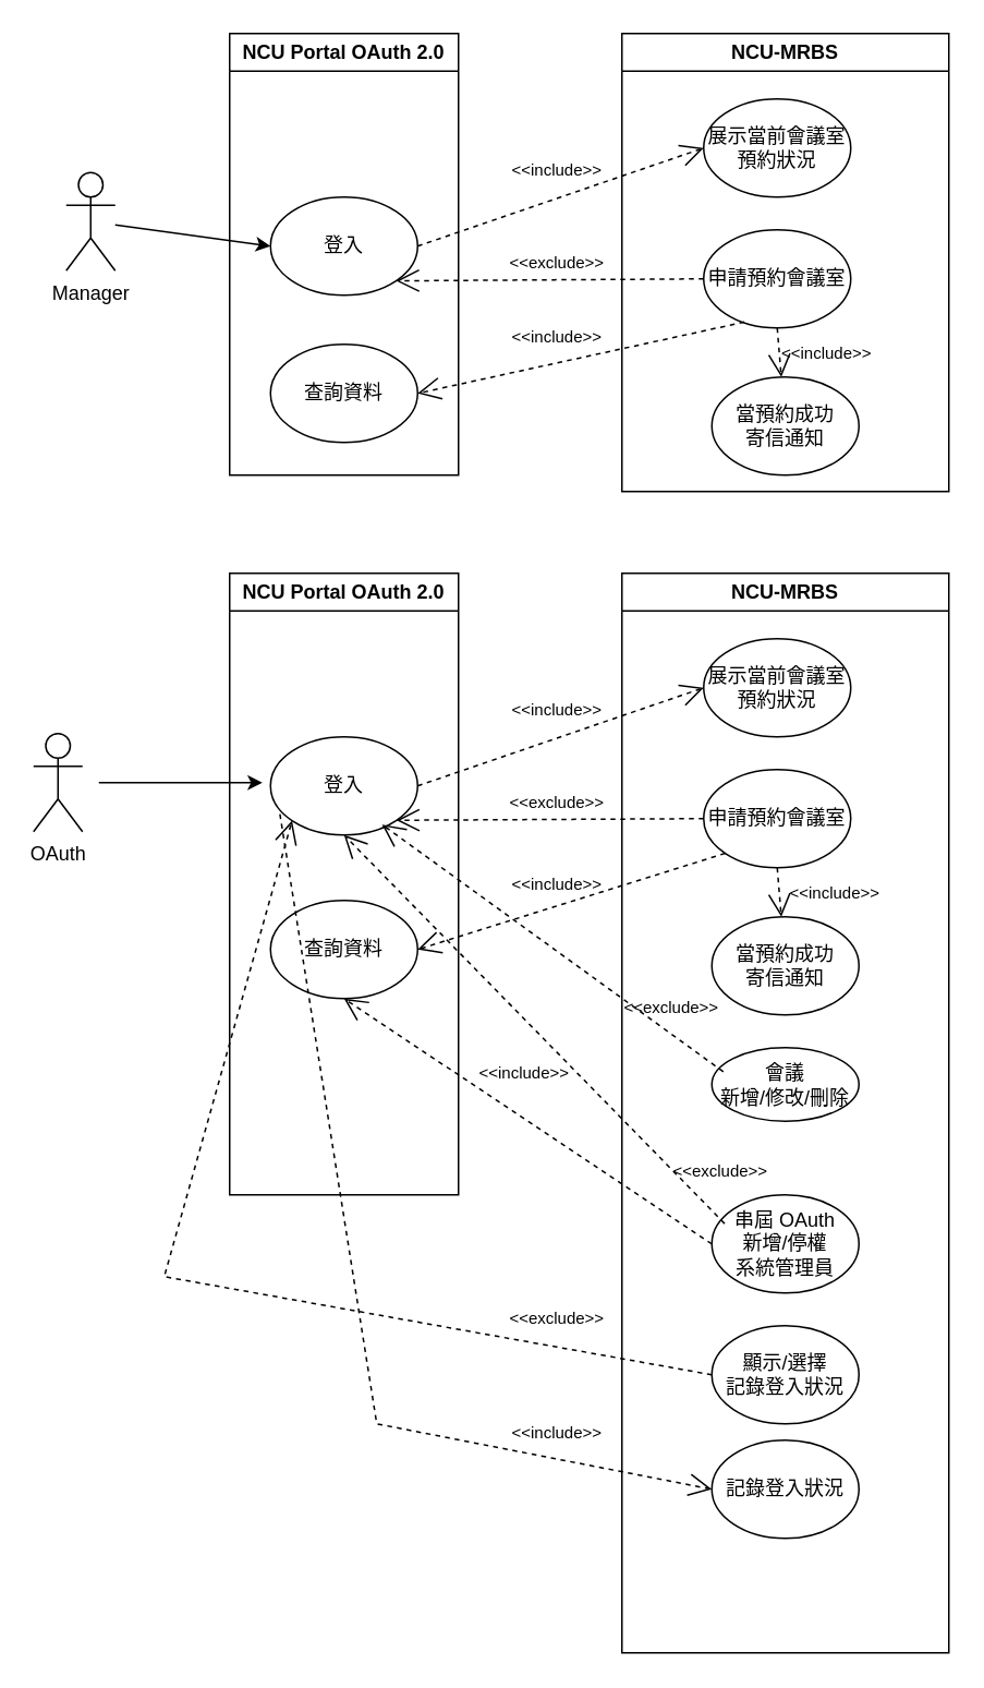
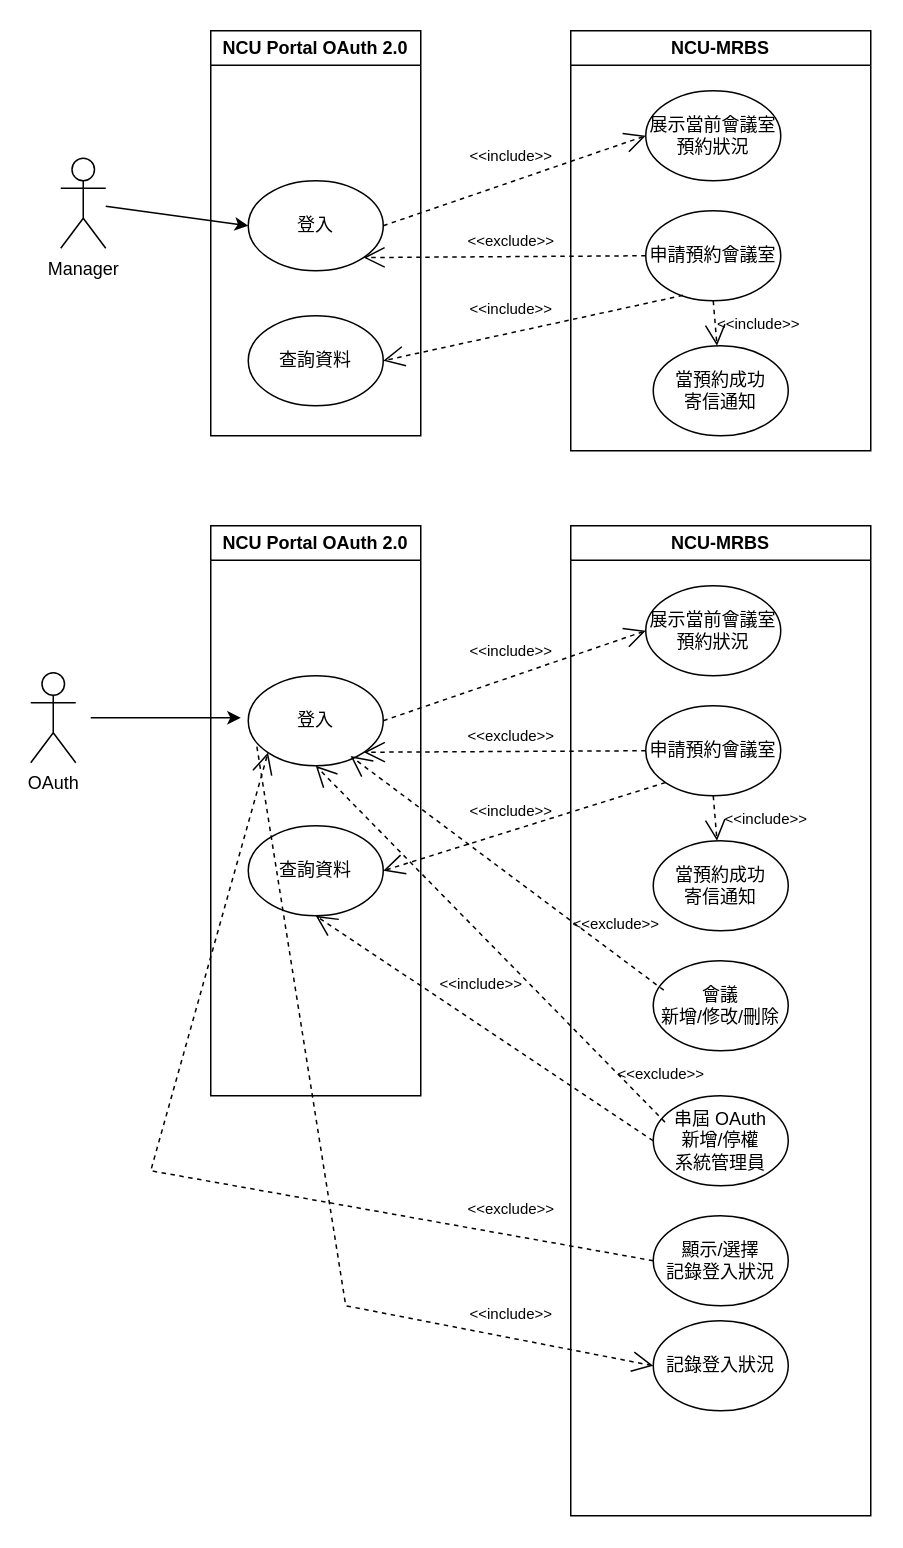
  <mxCell id="0" />
  <mxCell id="1" parent="0" />
  <mxCell id="2" value="Manager" style="shape=umlActor;verticalLabelPosition=bottom;verticalAlign=top;html=1;outlineConnect=0;" vertex="1" parent="1"><mxGeometry x="40" y="105" width="30" height="60" as="geometry" /></mxCell>
  <mxCell id="3" value="NCU Portal OAuth 2.0" style="swimlane;whiteSpace=wrap;html=1;startSize=23;" vertex="1" parent="1"><mxGeometry x="140" y="20" width="140" height="270" as="geometry" /></mxCell>
  <mxCell id="4" value="登入" style="ellipse;whiteSpace=wrap;html=1;" vertex="1" parent="3"><mxGeometry x="25" y="100" width="90" height="60" as="geometry" /></mxCell>
  <mxCell id="5" value="查詢資料" style="ellipse;whiteSpace=wrap;html=1;" vertex="1" parent="3"><mxGeometry x="25" y="190" width="90" height="60" as="geometry" /></mxCell>
  <mxCell id="6" value="OAuth" style="shape=umlActor;verticalLabelPosition=bottom;verticalAlign=top;html=1;outlineConnect=0;" vertex="1" parent="1"><mxGeometry x="20" y="448" width="30" height="60" as="geometry" /></mxCell>
  <mxCell id="7" value="" style="endArrow=classic;html=1;rounded=0;" edge="1" parent="1"><mxGeometry width="50" height="50" relative="1" as="geometry"><mxPoint x="60" y="478" as="sourcePoint" /><mxPoint x="160" y="478" as="targetPoint" /></mxGeometry></mxCell>
  <mxCell id="8" value="" style="endArrow=classic;html=1;rounded=0;entryX=0;entryY=0.5;entryDx=0;entryDy=0;" edge="1" parent="1" source="2" target="4"><mxGeometry width="50" height="50" relative="1" as="geometry"><mxPoint x="100" y="230" as="sourcePoint" /><mxPoint x="160" y="150" as="targetPoint" /></mxGeometry></mxCell>
  <mxCell id="9" value="NCU-MRBS" style="swimlane;whiteSpace=wrap;html=1;startSize=23;" vertex="1" parent="1"><mxGeometry x="380" y="20" width="200" height="280" as="geometry" /></mxCell>
  <mxCell id="10" value="展示當前會議室預約狀況" style="ellipse;whiteSpace=wrap;html=1;" vertex="1" parent="9"><mxGeometry x="50" y="40" width="90" height="60" as="geometry" /></mxCell>
  <mxCell id="11" value="申請預約會議室" style="ellipse;whiteSpace=wrap;html=1;" vertex="1" parent="9"><mxGeometry x="50" y="120" width="90" height="60" as="geometry" /></mxCell>
  <mxCell id="12" value="當預約成功&lt;div&gt;寄信通知&lt;/div&gt;" style="ellipse;whiteSpace=wrap;html=1;" vertex="1" parent="9"><mxGeometry x="55" y="210" width="90" height="60" as="geometry" /></mxCell>
  <mxCell id="13" value="" style="endArrow=open;endSize=12;dashed=1;html=1;rounded=0;exitX=0.5;exitY=1;exitDx=0;exitDy=0;" edge="1" parent="9" source="11" target="12"><mxGeometry width="160" relative="1" as="geometry"><mxPoint x="-40" y="240" as="sourcePoint" /><mxPoint x="70" y="90" as="targetPoint" /></mxGeometry></mxCell>
  <mxCell id="14" value="&lt;font style=&quot;font-size: 10px;&quot;&gt;&amp;lt;&amp;lt;include&amp;gt;&amp;gt;&lt;/font&gt;" style="text;html=1;align=center;verticalAlign=middle;resizable=0;points=[];autosize=1;strokeColor=none;fillColor=none;" vertex="1" parent="9"><mxGeometry x="85" y="180" width="80" height="30" as="geometry" /></mxCell>
  <mxCell id="15" value="" style="endArrow=open;endSize=12;dashed=1;html=1;rounded=0;exitX=1;exitY=0.5;exitDx=0;exitDy=0;entryX=0;entryY=0.5;entryDx=0;entryDy=0;" edge="1" parent="1" source="4" target="10"><mxGeometry width="160" relative="1" as="geometry"><mxPoint x="300" y="80" as="sourcePoint" /><mxPoint x="460" y="80" as="targetPoint" /></mxGeometry></mxCell>
  <mxCell id="16" value="&lt;font style=&quot;font-size: 10px;&quot;&gt;&amp;lt;&amp;lt;include&amp;gt;&amp;gt;&lt;/font&gt;" style="text;html=1;align=center;verticalAlign=middle;resizable=0;points=[];autosize=1;strokeColor=none;fillColor=none;" vertex="1" parent="1"><mxGeometry x="300" y="88" width="80" height="30" as="geometry" /></mxCell>
  <mxCell id="17" value="" style="endArrow=open;endSize=12;dashed=1;html=1;rounded=0;exitX=0;exitY=0.5;exitDx=0;exitDy=0;entryX=1;entryY=1;entryDx=0;entryDy=0;" edge="1" parent="1" source="11" target="4"><mxGeometry width="160" relative="1" as="geometry"><mxPoint x="260" y="150" as="sourcePoint" /><mxPoint x="260" y="160" as="targetPoint" /></mxGeometry></mxCell>
  <mxCell id="18" value="&lt;font style=&quot;font-size: 10px;&quot;&gt;&amp;lt;&amp;lt;exclude&amp;gt;&amp;gt;&lt;/font&gt;" style="text;html=1;align=center;verticalAlign=middle;resizable=0;points=[];autosize=1;strokeColor=none;fillColor=none;" vertex="1" parent="1"><mxGeometry x="300" y="145" width="80" height="30" as="geometry" /></mxCell>
  <mxCell id="19" value="NCU Portal OAuth 2.0" style="swimlane;whiteSpace=wrap;html=1;startSize=23;" vertex="1" parent="1"><mxGeometry x="140" y="350" width="140" height="380" as="geometry" /></mxCell>
  <mxCell id="20" value="登入" style="ellipse;whiteSpace=wrap;html=1;" vertex="1" parent="19"><mxGeometry x="25" y="100" width="90" height="60" as="geometry" /></mxCell>
  <mxCell id="21" value="查詢資料" style="ellipse;whiteSpace=wrap;html=1;" vertex="1" parent="19"><mxGeometry x="25" y="200" width="90" height="60" as="geometry" /></mxCell>
  <mxCell id="22" value="NCU-MRBS" style="swimlane;whiteSpace=wrap;html=1;startSize=23;" vertex="1" parent="1"><mxGeometry x="380" y="350" width="200" height="660" as="geometry" /></mxCell>
  <mxCell id="23" value="展示當前會議室預約狀況" style="ellipse;whiteSpace=wrap;html=1;" vertex="1" parent="22"><mxGeometry x="50" y="40" width="90" height="60" as="geometry" /></mxCell>
- <mxCell id="24" value="會議&lt;div&gt;新增/修改/刪除&lt;/div&gt;" style="ellipse;whiteSpace=wrap;html=1;" vertex="1" parent="22"><mxGeometry x="55" y="290" width="90" height="45" as="geometry" /></mxCell>
+ <mxCell id="24" value="會議&lt;div&gt;新增/修改/刪除&lt;/div&gt;" style="ellipse;whiteSpace=wrap;html=1;" vertex="1" parent="22"><mxGeometry x="55" y="290" width="90" height="60" as="geometry" /></mxCell>
  <mxCell id="25" value="串屆 OAuth&lt;div&gt;新增/停權&lt;div&gt;系統管理員&lt;/div&gt;&lt;/div&gt;" style="ellipse;whiteSpace=wrap;html=1;" vertex="1" parent="22"><mxGeometry x="55" y="380" width="90" height="60" as="geometry" /></mxCell>
  <mxCell id="26" value="顯示/選擇&lt;div&gt;記錄登入狀況&lt;/div&gt;" style="ellipse;whiteSpace=wrap;html=1;" vertex="1" parent="22"><mxGeometry x="55" y="460" width="90" height="60" as="geometry" /></mxCell>
  <mxCell id="27" value="記錄登入狀況" style="ellipse;whiteSpace=wrap;html=1;" vertex="1" parent="22"><mxGeometry x="55" y="530" width="90" height="60" as="geometry" /></mxCell>
  <mxCell id="28" value="申請預約會議室" style="ellipse;whiteSpace=wrap;html=1;" vertex="1" parent="22"><mxGeometry x="50" y="120" width="90" height="60" as="geometry" /></mxCell>
  <mxCell id="29" value="當預約成功&lt;div&gt;寄信通知&lt;/div&gt;" style="ellipse;whiteSpace=wrap;html=1;" vertex="1" parent="22"><mxGeometry x="55" y="210" width="90" height="60" as="geometry" /></mxCell>
  <mxCell id="30" value="" style="endArrow=open;endSize=12;dashed=1;html=1;rounded=0;exitX=0.5;exitY=1;exitDx=0;exitDy=0;" edge="1" parent="22" source="28" target="29"><mxGeometry width="160" relative="1" as="geometry"><mxPoint x="-40" y="240" as="sourcePoint" /><mxPoint x="70" y="90" as="targetPoint" /></mxGeometry></mxCell>
  <mxCell id="31" value="" style="endArrow=open;endSize=12;dashed=1;html=1;rounded=0;exitX=0;exitY=0.5;exitDx=0;exitDy=0;entryX=1;entryY=1;entryDx=0;entryDy=0;" edge="1" parent="22" source="28"><mxGeometry width="160" relative="1" as="geometry"><mxPoint x="-120" y="130" as="sourcePoint" /><mxPoint x="-138" y="151" as="targetPoint" /></mxGeometry></mxCell>
  <mxCell id="32" value="&lt;font style=&quot;font-size: 10px;&quot;&gt;&amp;lt;&amp;lt;exclude&amp;gt;&amp;gt;&lt;/font&gt;" style="text;html=1;align=center;verticalAlign=middle;resizable=0;points=[];autosize=1;strokeColor=none;fillColor=none;" vertex="1" parent="22"><mxGeometry x="-80" y="125" width="80" height="30" as="geometry" /></mxCell>
  <mxCell id="33" value="&lt;font style=&quot;font-size: 10px;&quot;&gt;&amp;lt;&amp;lt;include&amp;gt;&amp;gt;&lt;/font&gt;" style="text;html=1;align=center;verticalAlign=middle;resizable=0;points=[];autosize=1;strokeColor=none;fillColor=none;" vertex="1" parent="22"><mxGeometry x="90" y="180" width="80" height="30" as="geometry" /></mxCell>
  <mxCell id="34" value="&lt;font style=&quot;font-size: 10px;&quot;&gt;&amp;lt;&amp;lt;exclude&amp;gt;&amp;gt;&lt;/font&gt;" style="text;html=1;align=center;verticalAlign=middle;resizable=0;points=[];autosize=1;strokeColor=none;fillColor=none;" vertex="1" parent="22"><mxGeometry x="-10" y="250" width="80" height="30" as="geometry" /></mxCell>
  <mxCell id="35" value="&lt;font style=&quot;font-size: 10px;&quot;&gt;&amp;lt;&amp;lt;exclude&amp;gt;&amp;gt;&lt;/font&gt;" style="text;html=1;align=center;verticalAlign=middle;resizable=0;points=[];autosize=1;strokeColor=none;fillColor=none;" vertex="1" parent="22"><mxGeometry x="20" y="350" width="80" height="30" as="geometry" /></mxCell>
  <mxCell id="36" value="" style="endArrow=open;endSize=12;dashed=1;html=1;rounded=0;exitX=1;exitY=0.5;exitDx=0;exitDy=0;entryX=0;entryY=0.5;entryDx=0;entryDy=0;" edge="1" parent="1" source="20" target="23"><mxGeometry width="160" relative="1" as="geometry"><mxPoint x="300" y="410" as="sourcePoint" /><mxPoint x="460" y="410" as="targetPoint" /></mxGeometry></mxCell>
  <mxCell id="37" value="&lt;font style=&quot;font-size: 10px;&quot;&gt;&amp;lt;&amp;lt;include&amp;gt;&amp;gt;&lt;/font&gt;" style="text;html=1;align=center;verticalAlign=middle;resizable=0;points=[];autosize=1;strokeColor=none;fillColor=none;" vertex="1" parent="1"><mxGeometry x="300" y="418" width="80" height="30" as="geometry" /></mxCell>
  <mxCell id="38" value="" style="endArrow=open;endSize=12;dashed=1;html=1;rounded=0;exitX=0.276;exitY=0.94;exitDx=0;exitDy=0;entryX=1;entryY=0.5;entryDx=0;entryDy=0;exitPerimeter=0;" edge="1" parent="1" source="11" target="5"><mxGeometry width="160" relative="1" as="geometry"><mxPoint x="440" y="180" as="sourcePoint" /><mxPoint x="252" y="181" as="targetPoint" /></mxGeometry></mxCell>
  <mxCell id="39" value="&lt;font style=&quot;font-size: 10px;&quot;&gt;&amp;lt;&amp;lt;include&amp;gt;&amp;gt;&lt;/font&gt;" style="text;html=1;align=center;verticalAlign=middle;resizable=0;points=[];autosize=1;strokeColor=none;fillColor=none;" vertex="1" parent="1"><mxGeometry x="300" y="190" width="80" height="30" as="geometry" /></mxCell>
  <mxCell id="40" value="" style="endArrow=open;endSize=12;dashed=1;html=1;rounded=0;exitX=0;exitY=1;exitDx=0;exitDy=0;entryX=1;entryY=0.5;entryDx=0;entryDy=0;" edge="1" parent="1" source="28" target="21"><mxGeometry width="160" relative="1" as="geometry"><mxPoint x="465" y="206" as="sourcePoint" /><mxPoint x="265" y="250" as="targetPoint" /></mxGeometry></mxCell>
  <mxCell id="41" value="&lt;font style=&quot;font-size: 10px;&quot;&gt;&amp;lt;&amp;lt;include&amp;gt;&amp;gt;&lt;/font&gt;" style="text;html=1;align=center;verticalAlign=middle;resizable=0;points=[];autosize=1;strokeColor=none;fillColor=none;" vertex="1" parent="1"><mxGeometry x="300" y="525" width="80" height="30" as="geometry" /></mxCell>
  <mxCell id="42" value="" style="endArrow=open;endSize=12;dashed=1;html=1;rounded=0;exitX=0;exitY=0.5;exitDx=0;exitDy=0;entryX=0.5;entryY=1;entryDx=0;entryDy=0;" edge="1" parent="1" source="25" target="21"><mxGeometry width="160" relative="1" as="geometry"><mxPoint x="453" y="531" as="sourcePoint" /><mxPoint x="265" y="590" as="targetPoint" /></mxGeometry></mxCell>
  <mxCell id="43" value="&lt;font style=&quot;font-size: 10px;&quot;&gt;&amp;lt;&amp;lt;include&amp;gt;&amp;gt;&lt;/font&gt;" style="text;html=1;align=center;verticalAlign=middle;resizable=0;points=[];autosize=1;strokeColor=none;fillColor=none;" vertex="1" parent="1"><mxGeometry x="280" y="640" width="80" height="30" as="geometry" /></mxCell>
  <mxCell id="44" value="" style="endArrow=open;endSize=12;dashed=1;html=1;rounded=0;exitX=0.078;exitY=0.327;exitDx=0;exitDy=0;entryX=0.758;entryY=0.893;entryDx=0;entryDy=0;exitPerimeter=0;entryPerimeter=0;" edge="1" parent="1" source="24" target="20"><mxGeometry width="160" relative="1" as="geometry"><mxPoint x="440" y="510" as="sourcePoint" /><mxPoint x="252" y="511" as="targetPoint" /></mxGeometry></mxCell>
  <mxCell id="45" value="" style="endArrow=open;endSize=12;dashed=1;html=1;rounded=0;exitX=0.087;exitY=0.293;exitDx=0;exitDy=0;entryX=0.5;entryY=1;entryDx=0;entryDy=0;exitPerimeter=0;" edge="1" parent="1" source="25" target="20"><mxGeometry width="160" relative="1" as="geometry"><mxPoint x="452" y="670" as="sourcePoint" /><mxPoint x="243" y="514" as="targetPoint" /></mxGeometry></mxCell>
  <mxCell id="46" value="&lt;font style=&quot;font-size: 10px;&quot;&gt;&amp;lt;&amp;lt;exclude&amp;gt;&amp;gt;&lt;/font&gt;" style="text;html=1;align=center;verticalAlign=middle;resizable=0;points=[];autosize=1;strokeColor=none;fillColor=none;" vertex="1" parent="1"><mxGeometry x="300" y="790" width="80" height="30" as="geometry" /></mxCell>
  <mxCell id="47" value="" style="endArrow=open;endSize=12;dashed=1;html=1;rounded=0;exitX=0.064;exitY=0.787;exitDx=0;exitDy=0;exitPerimeter=0;entryX=0;entryY=0.5;entryDx=0;entryDy=0;" edge="1" parent="1" source="20" target="27"><mxGeometry width="160" relative="1" as="geometry"><mxPoint x="265" y="490" as="sourcePoint" /><mxPoint x="40" y="930" as="targetPoint" /><Array as="points"><mxPoint x="230" y="870" /></Array></mxGeometry></mxCell>
  <mxCell id="48" value="&lt;font style=&quot;font-size: 10px;&quot;&gt;&amp;lt;&amp;lt;include&amp;gt;&amp;gt;&lt;/font&gt;" style="text;html=1;align=center;verticalAlign=middle;resizable=0;points=[];autosize=1;strokeColor=none;fillColor=none;" vertex="1" parent="1"><mxGeometry x="300" y="860" width="80" height="30" as="geometry" /></mxCell>
  <mxCell id="49" value="" style="endArrow=open;endSize=12;dashed=1;html=1;rounded=0;exitX=0;exitY=0.5;exitDx=0;exitDy=0;entryX=0;entryY=1;entryDx=0;entryDy=0;" edge="1" parent="1" source="26" target="20"><mxGeometry width="160" relative="1" as="geometry"><mxPoint x="445" y="770" as="sourcePoint" /><mxPoint x="220" y="620" as="targetPoint" /><Array as="points"><mxPoint x="100" y="780" /></Array></mxGeometry></mxCell>
